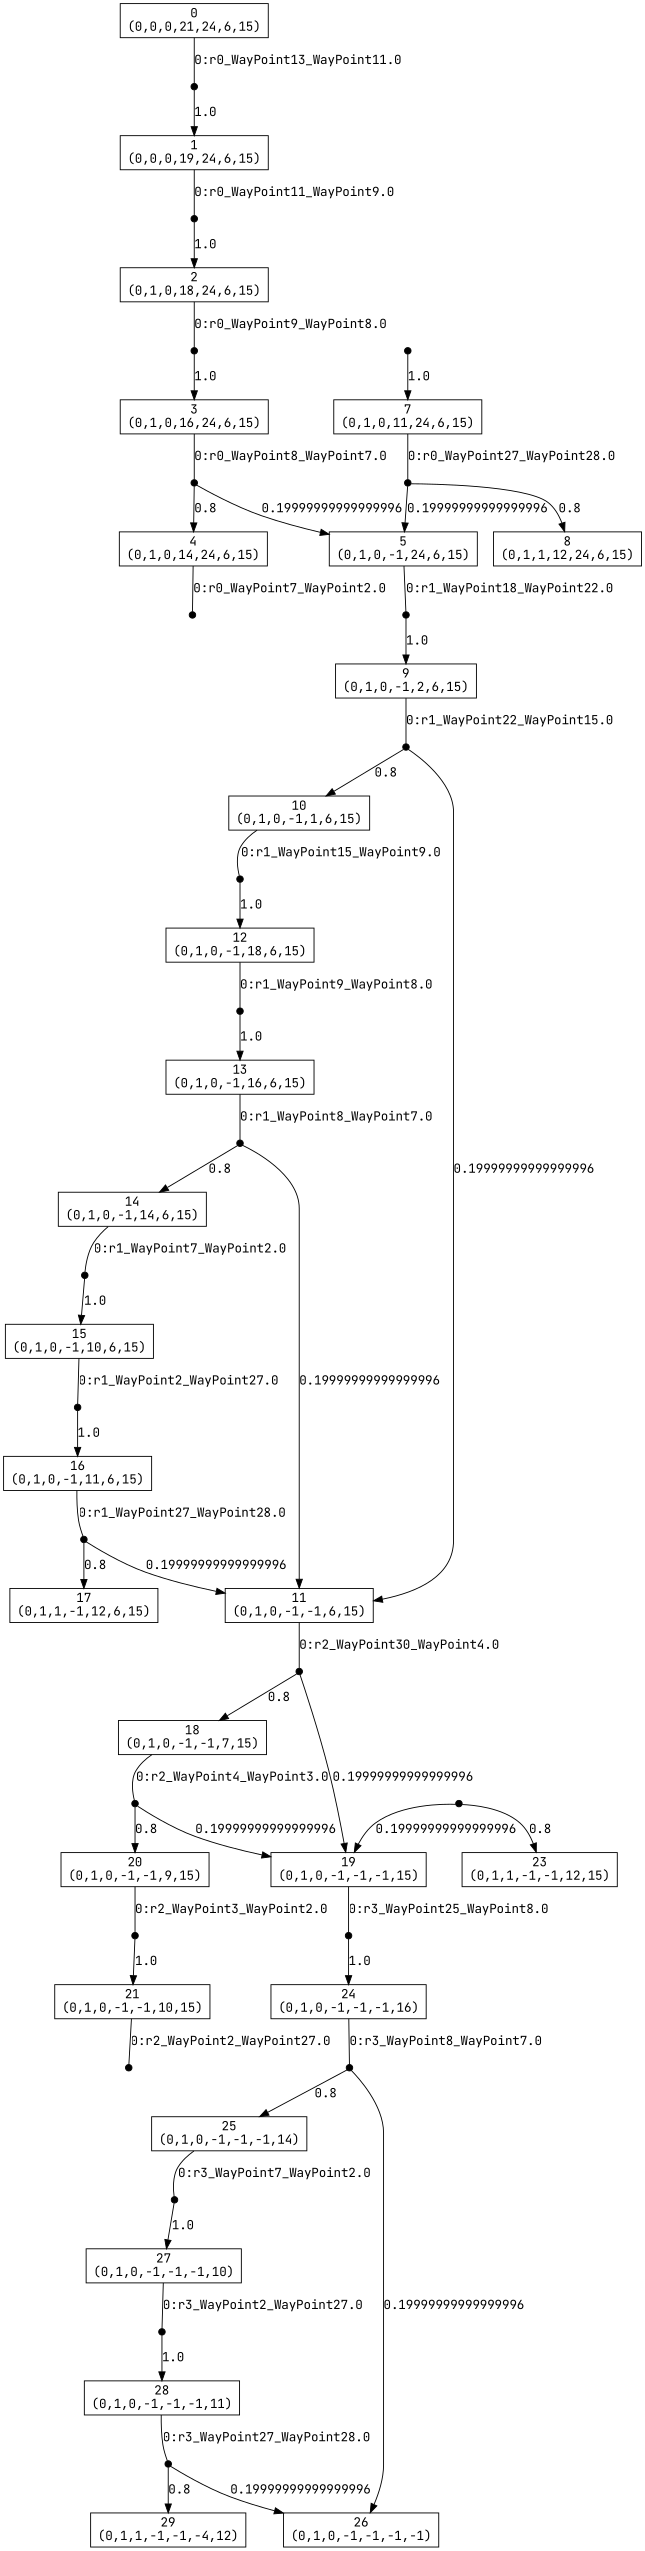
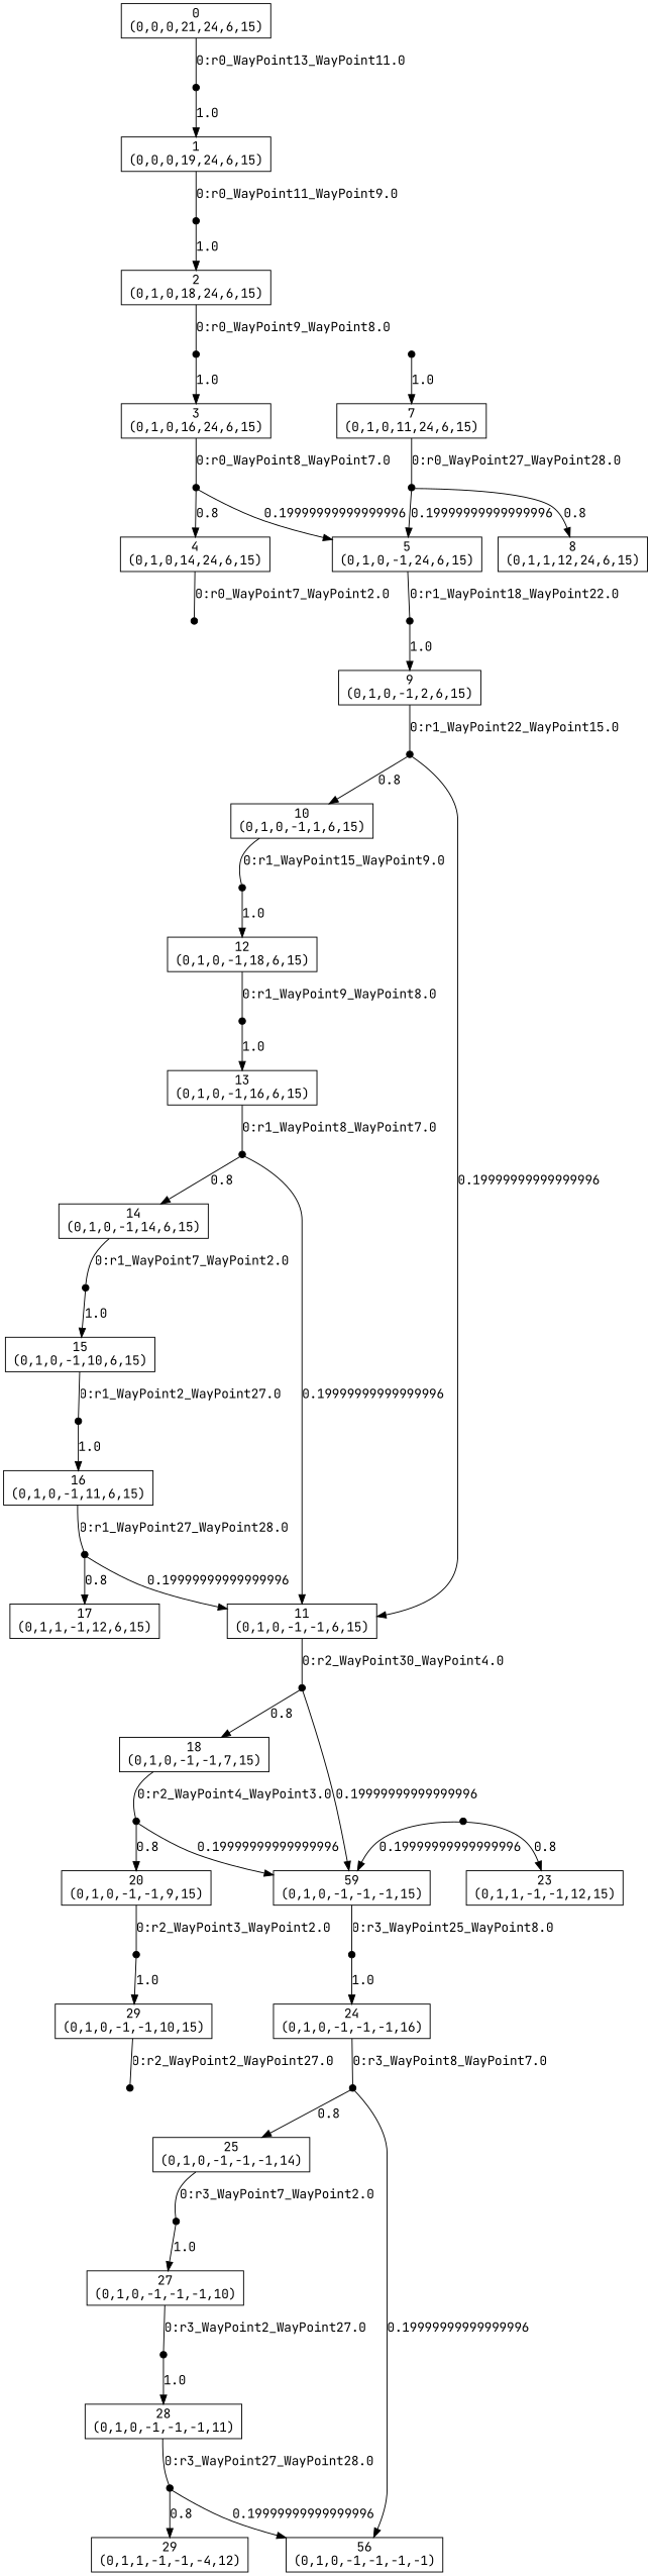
  digraph {
    fontname="JetBrains Mono"
    node [fontname="JetBrains Mono" shape=box]
    edge [fontname="JetBrains Mono"]
    n1 [label="0\n(0,0,0,21,24,6,15)"]
    n0_0 [height=0.1 shape=point width=0.1]
    n3 [label="1\n(0,0,0,19,24,6,15)"]
    n1_0 [height=0.1 shape=point width=0.1]
    n5 [label="2\n(0,1,0,18,24,6,15)"]
    n2_0 [height=0.1 shape=point width=0.1]
    n7 [label="3\n(0,1,0,16,24,6,15)"]
    n3_0 [height=0.1 shape=point width=0.1]
    n9 [label="4\n(0,1,0,14,24,6,15)"]
    n10 [label="5\n(0,1,0,-1,24,6,15)"]
    n4_0 [height=0.1 shape=point width=0.1]
    n5_0 [height=0.1 shape=point width=0.1]
    n13 [label="9\n(0,1,0,-1,2,6,15)"]
    n6_0 [height=0.1 shape=point width=0.1]
    n15 [label="7\n(0,1,0,11,24,6,15)"]
    n9_0 [height=0.1 shape=point width=0.1]
    n17 [label="10\n(0,1,0,-1,1,6,15)"]
    n18 [label="11\n(0,1,0,-1,-1,6,15)"]
    n7_0 [height=0.1 shape=point width=0.1]
    n20 [label="8\n(0,1,1,12,24,6,15)"]
    n10_0 [height=0.1 shape=point width=0.1]
    n11_0 [height=0.1 shape=point width=0.1]
    n23 [label="12\n(0,1,0,-1,18,6,15)"]
    n24 [label="18\n(0,1,0,-1,-1,7,15)"]
-   n25 [label="19\n(0,1,0,-1,-1,-1,15)"]
+   n25 [label="59\n(0,1,0,-1,-1,-1,15)"]
    n12_0 [height=0.1 shape=point width=0.1]
    n27 [label="13\n(0,1,0,-1,16,6,15)"]
    n18_0 [height=0.1 shape=point width=0.1]
    n19_0 [height=0.1 shape=point width=0.1]
    n30 [label="20\n(0,1,0,-1,-1,9,15)"]
    n31 [label="24\n(0,1,0,-1,-1,-1,16)"]
    n13_0 [height=0.1 shape=point width=0.1]
    n33 [label="14\n(0,1,0,-1,14,6,15)"]
    n14_0 [height=0.1 shape=point width=0.1]
    n35 [label="15\n(0,1,0,-1,10,6,15)"]
    n15_0 [height=0.1 shape=point width=0.1]
    n37 [label="16\n(0,1,0,-1,11,6,15)"]
    n16_0 [height=0.1 shape=point width=0.1]
    n39 [label="17\n(0,1,1,-1,12,6,15)"]
    n20_0 [height=0.1 shape=point width=0.1]
-   n41 [label="21\n(0,1,0,-1,-1,10,15)"]
+   n41 [label="29\n(0,1,0,-1,-1,10,15)"]
    n24_0 [height=0.1 shape=point width=0.1]
    n43 [label="25\n(0,1,0,-1,-1,-1,14)"]
-   n44 [label="26\n(0,1,0,-1,-1,-1,-1)"]
+   n44 [label="56\n(0,1,0,-1,-1,-1,-1)"]
    n21_0 [height=0.1 shape=point width=0.1]
    n22_0 [height=0.1 shape=point width=0.1]
    n47 [label="23\n(0,1,1,-1,-1,12,15)"]
    n25_0 [height=0.1 shape=point width=0.1]
    n49 [label="27\n(0,1,0,-1,-1,-1,10)"]
    n27_0 [height=0.1 shape=point width=0.1]
    n51 [label="28\n(0,1,0,-1,-1,-1,11)"]
    n28_0 [height=0.1 shape=point width=0.1]
    n53 [label="29\n(0,1,1,-1,-1,-4,12)"]
    n1 -> n0_0 [arrowhead=none label="0:r0_WayPoint13_WayPoint11.0"]
    n0_0 -> n3 [label=1.0]
    n3 -> n1_0 [arrowhead=none label="0:r0_WayPoint11_WayPoint9.0"]
    n1_0 -> n5 [label=1.0]
    n5 -> n2_0 [arrowhead=none label="0:r0_WayPoint9_WayPoint8.0"]
    n2_0 -> n7 [label=1.0]
    n7 -> n3_0 [arrowhead=none label="0:r0_WayPoint8_WayPoint7.0"]
    n3_0 -> n9 [label=0.8]
    n3_0 -> n10 [label=0.19999999999999996]
    n9 -> n4_0 [arrowhead=none label="0:r0_WayPoint7_WayPoint2.0"]
    n10 -> n5_0 [arrowhead=none label="0:r1_WayPoint18_WayPoint22.0"]
    n5_0 -> n13 [label=1.0]
    n13 -> n9_0 [arrowhead=none label="0:r1_WayPoint22_WayPoint15.0"]
    n6_0 -> n15 [label=1.0]
    n15 -> n7_0 [arrowhead=none label="0:r0_WayPoint27_WayPoint28.0"]
    n9_0 -> n17 [label=0.8]
    n9_0 -> n18 [label=0.19999999999999996]
    n17 -> n10_0 [arrowhead=none label="0:r1_WayPoint15_WayPoint9.0"]
    n18 -> n11_0 [arrowhead=none label="0:r2_WayPoint30_WayPoint4.0"]
    n7_0 -> n10 [label=0.19999999999999996]
    n7_0 -> n20 [label=0.8]
    n10_0 -> n23 [label=1.0]
    n11_0 -> n24 [label=0.8]
    n11_0 -> n25 [label=0.19999999999999996]
    n23 -> n12_0 [arrowhead=none label="0:r1_WayPoint9_WayPoint8.0"]
    n24 -> n18_0 [arrowhead=none label="0:r2_WayPoint4_WayPoint3.0"]
    n25 -> n19_0 [arrowhead=none label="0:r3_WayPoint25_WayPoint8.0"]
    n12_0 -> n27 [label=1.0]
    n27 -> n13_0 [arrowhead=none label="0:r1_WayPoint8_WayPoint7.0"]
    n18_0 -> n25 [label=0.19999999999999996]
    n18_0 -> n30 [label=0.8]
    n19_0 -> n31 [label=1.0]
    n30 -> n20_0 [arrowhead=none label="0:r2_WayPoint3_WayPoint2.0"]
    n31 -> n24_0 [arrowhead=none label="0:r3_WayPoint8_WayPoint7.0"]
    n13_0 -> n18 [label=0.19999999999999996]
    n13_0 -> n33 [label=0.8]
    n33 -> n14_0 [arrowhead=none label="0:r1_WayPoint7_WayPoint2.0"]
    n14_0 -> n35 [label=1.0]
    n35 -> n15_0 [arrowhead=none label="0:r1_WayPoint2_WayPoint27.0"]
    n15_0 -> n37 [label=1.0]
    n37 -> n16_0 [arrowhead=none label="0:r1_WayPoint27_WayPoint28.0"]
    n16_0 -> n18 [label=0.19999999999999996]
    n16_0 -> n39 [label=0.8]
    n20_0 -> n41 [label=1.0]
    n41 -> n21_0 [arrowhead=none label="0:r2_WayPoint2_WayPoint27.0"]
    n24_0 -> n43 [label=0.8]
    n24_0 -> n44 [label=0.19999999999999996]
    n43 -> n25_0 [arrowhead=none label="0:r3_WayPoint7_WayPoint2.0"]
    n22_0 -> n25 [label=0.19999999999999996]
    n22_0 -> n47 [label=0.8]
    n25_0 -> n49 [label=1.0]
    n49 -> n27_0 [arrowhead=none label="0:r3_WayPoint2_WayPoint27.0"]
    n27_0 -> n51 [label=1.0]
    n51 -> n28_0 [arrowhead=none label="0:r3_WayPoint27_WayPoint28.0"]
    n28_0 -> n44 [label=0.19999999999999996]
    n28_0 -> n53 [label=0.8]
  }
